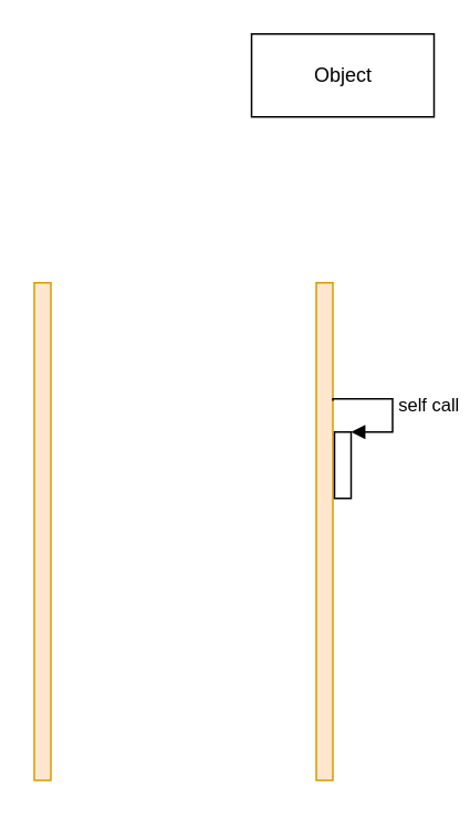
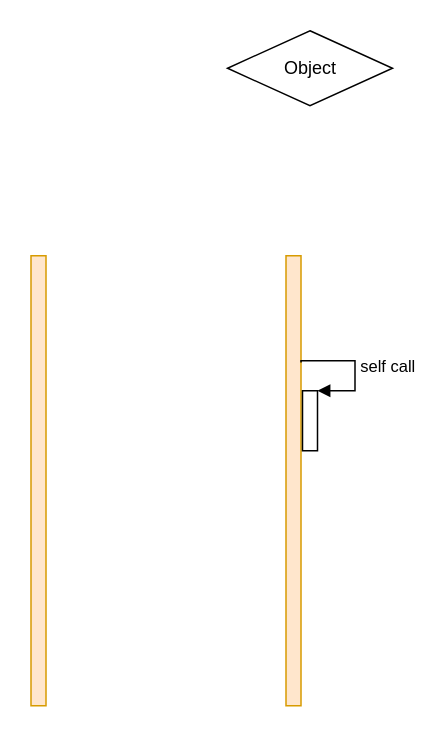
  <mxCell id="0" />
  <mxCell id="1" parent="0" />
  <mxCell id="2" value="" style="html=1;points=[];perimeter=orthogonalPerimeter;fillColor=#ffe6cc;strokeColor=#d79b00;" vertex="1" parent="1"><mxGeometry x="20" y="170" width="10" height="300" as="geometry" /></mxCell>
  <mxCell id="3" value="" style="html=1;points=[];perimeter=orthogonalPerimeter;fillColor=#ffe6cc;strokeColor=#d79b00;" vertex="1" parent="1"><mxGeometry x="190" y="170" width="10" height="300" as="geometry" /></mxCell>
- <mxCell id="4" value="Object" style="html=1;" vertex="1" parent="1"><mxGeometry x="151" y="20" width="110" height="50" as="geometry" /></mxCell>
+ <mxCell id="4" value="Object" style="rhombus;html=1;" vertex="1" parent="1"><mxGeometry x="151" y="20" width="110" height="50" as="geometry" /></mxCell>
  <mxCell id="5" value="" style="html=1;points=[];perimeter=orthogonalPerimeter;" vertex="1" parent="1"><mxGeometry x="201" y="260" width="10" height="40" as="geometry" /></mxCell>
  <mxCell id="6" value="self call" style="edgeStyle=orthogonalEdgeStyle;html=1;align=left;spacingLeft=2;endArrow=block;rounded=0;entryX=1;entryY=0;exitX=1;exitY=0.237;exitDx=0;exitDy=0;exitPerimeter=0;" edge="1" target="5" parent="1" source="3"><mxGeometry relative="1" as="geometry"><mxPoint x="206" y="240" as="sourcePoint" /><Array as="points"><mxPoint x="200" y="240" /><mxPoint x="236" y="240" /><mxPoint x="236" y="260" /></Array></mxGeometry></mxCell>
